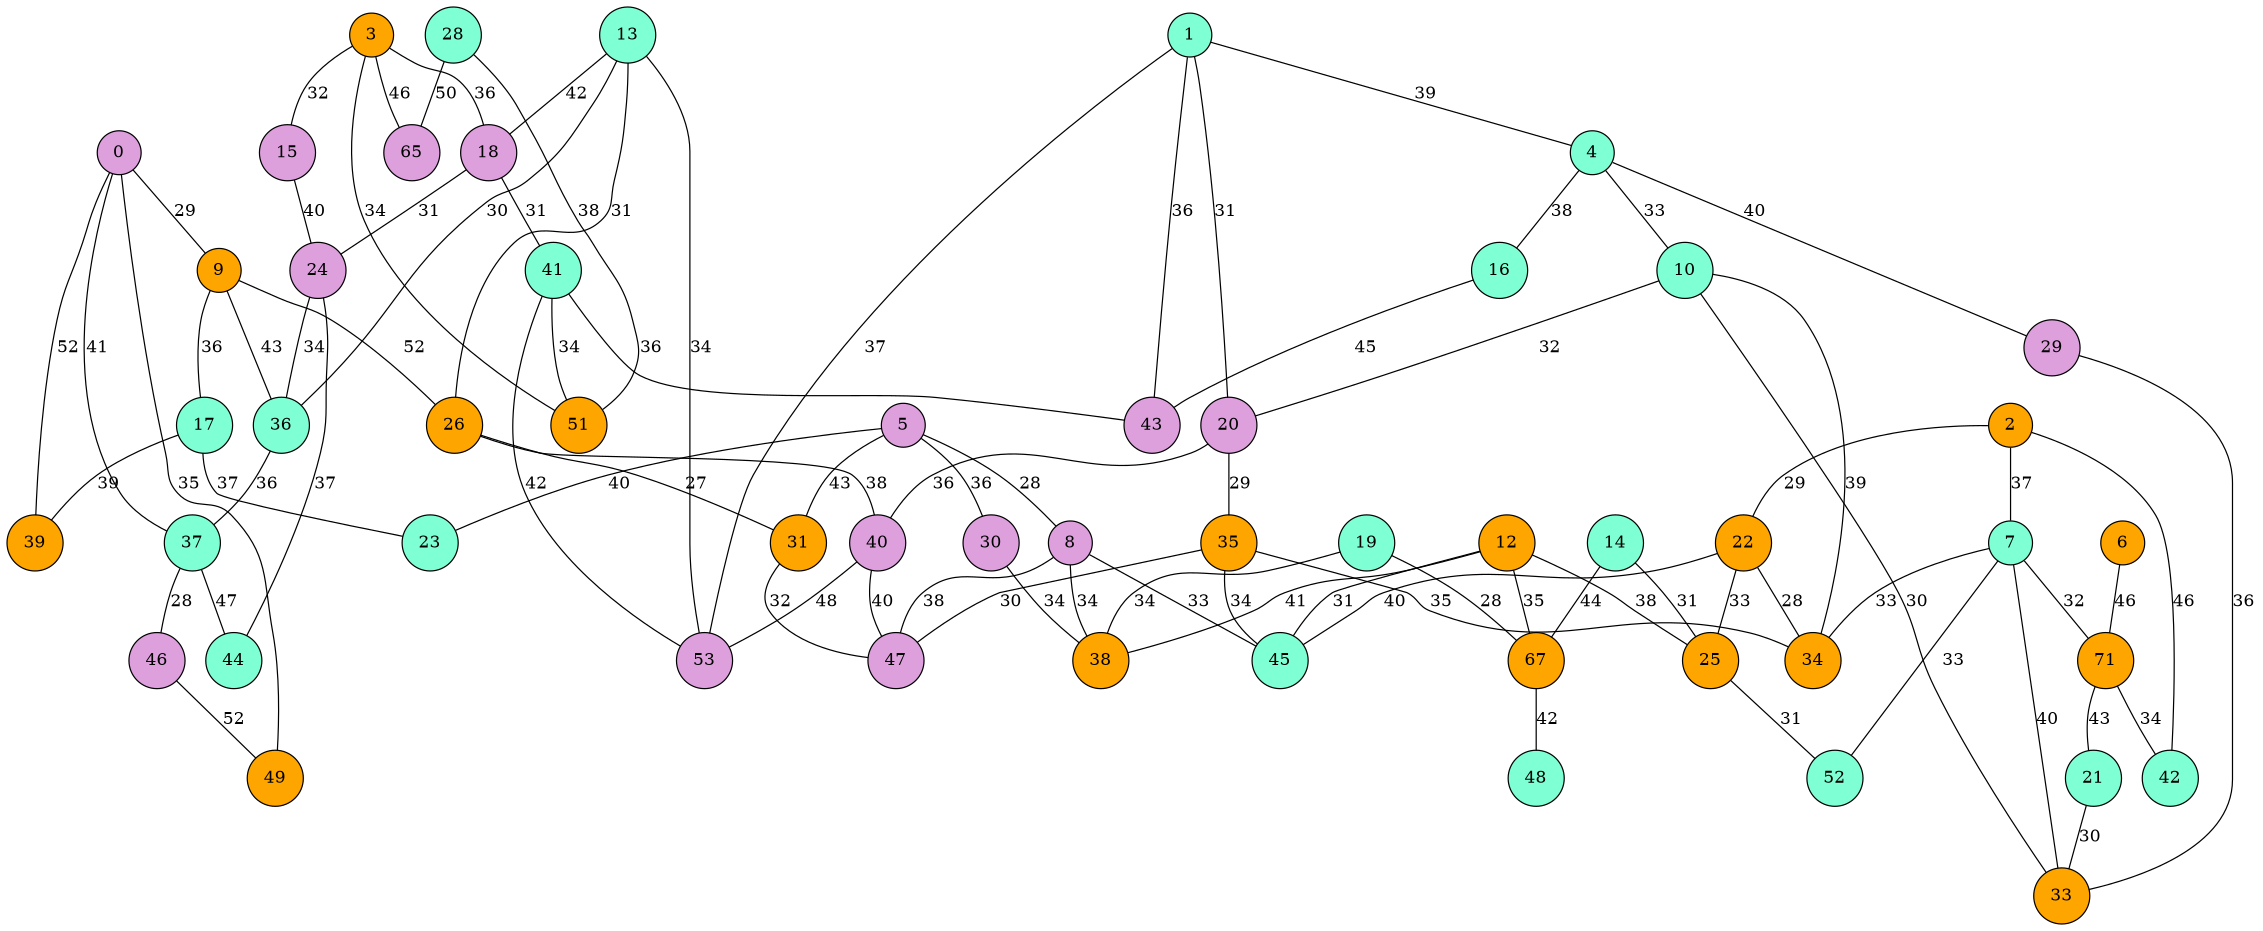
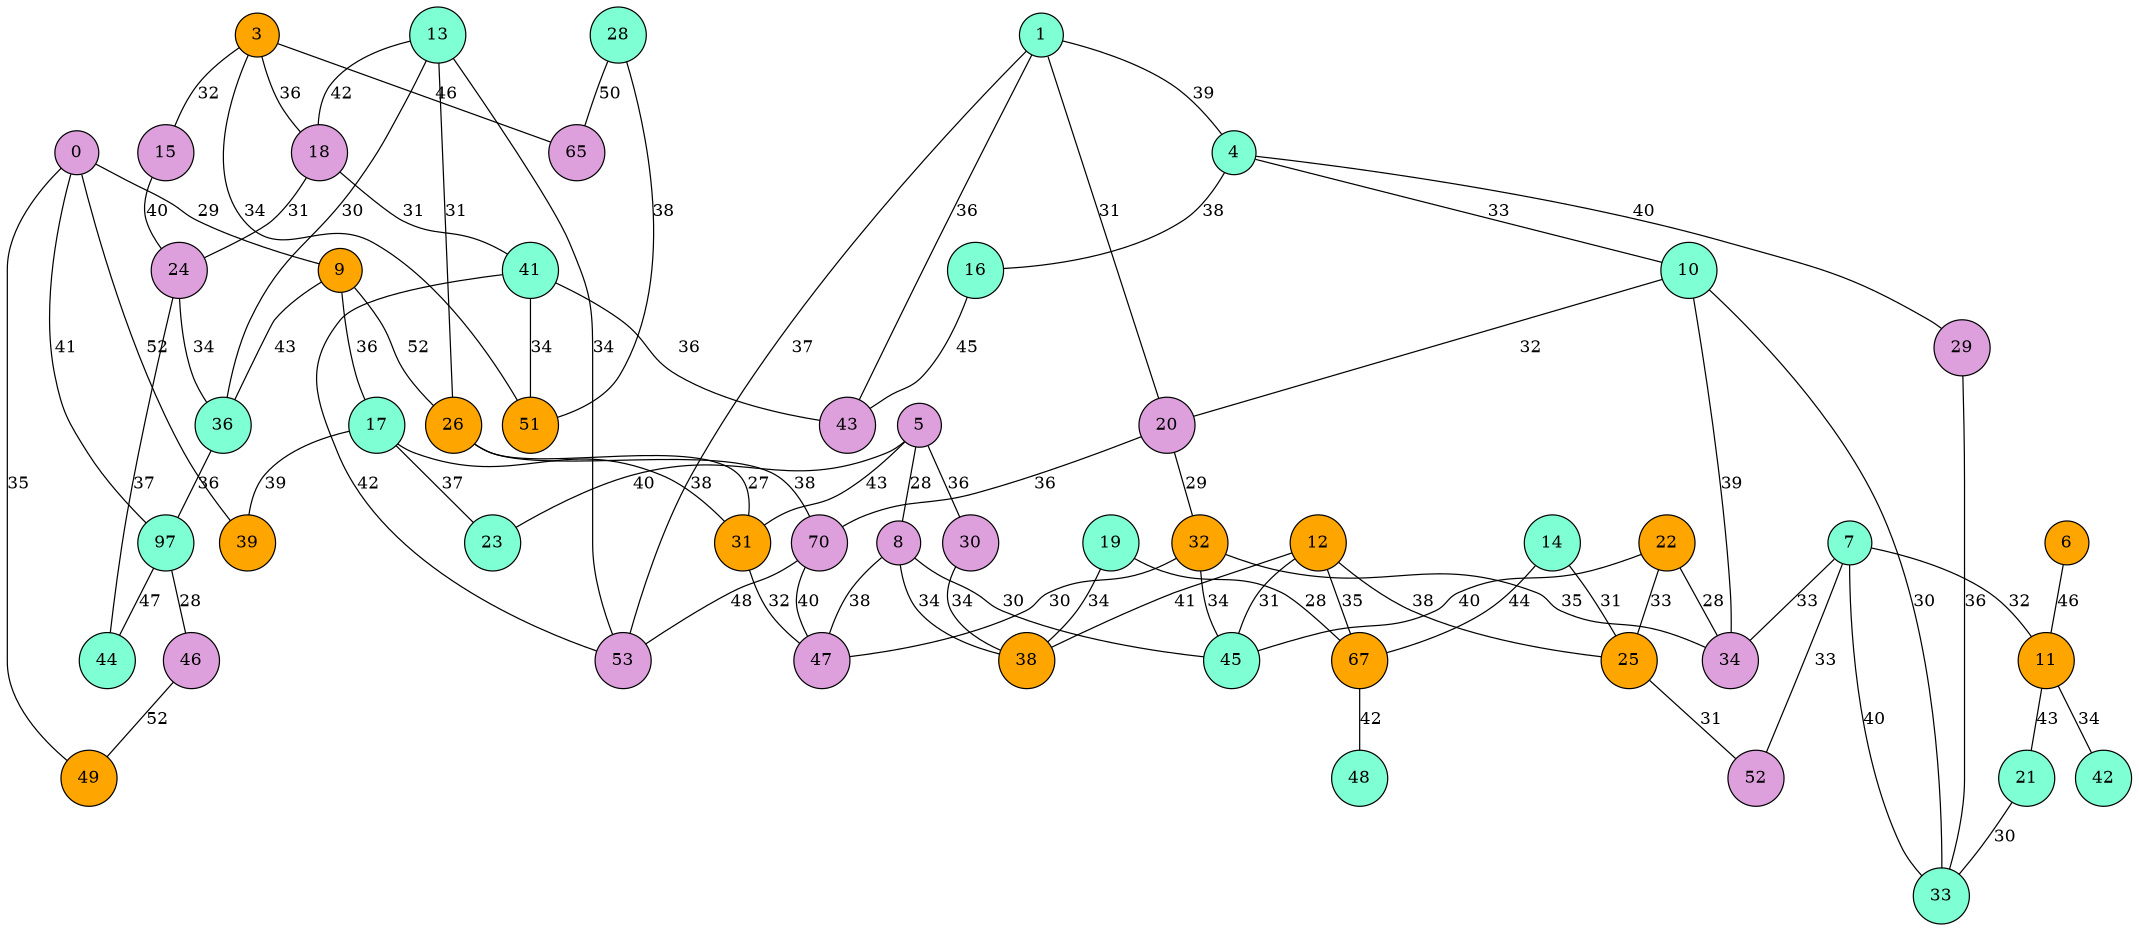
  graph {
    node [fillcolor=aquamarine shape=circle style=filled]
    0 [fillcolor=plum]
    49 [fillcolor=orange]
    39 [fillcolor=orange]
    9 [fillcolor=orange]
-   37
+   37 [label=97]
    26 [fillcolor=orange]
    17
    36
    44
    46 [fillcolor=plum]
-   40 [fillcolor=plum]
+   40 [fillcolor=plum label=70]
    31 [fillcolor=orange]
    23
    53 [fillcolor=plum]
    1
    43 [fillcolor=plum]
    20 [fillcolor=plum]
    4
-   32 [fillcolor=orange label=35]
+   32 [fillcolor=orange]
    10
    16
    29 [fillcolor=plum]
    47 [fillcolor=plum]
-   34 [fillcolor=orange]
+   34 [fillcolor=plum]
    45
-   33 [fillcolor=orange]
-   2 [fillcolor=orange]
+   33
    22 [fillcolor=orange]
    7
    42
    25 [fillcolor=orange]
-   52
-   11 [fillcolor=orange label=71]
+   52 [fillcolor=plum]
+   11 [fillcolor=orange]
    21
    3 [fillcolor=orange]
    15 [fillcolor=plum]
    18 [fillcolor=plum]
    n38 [fillcolor=plum label=65]
    51 [fillcolor=orange]
    24 [fillcolor=plum]
    41
    5 [fillcolor=plum]
    30 [fillcolor=plum]
    8 [fillcolor=plum]
    38 [fillcolor=orange]
    6 [fillcolor=orange]
    12 [fillcolor=orange]
    n48 [fillcolor=orange label=67]
    48
    13
    14
    19
    28
    0 -- 49 [label=35]
    0 -- 39 [label=52]
    0 -- 9 [label=29]
    0 -- 37 [label=41]
    9 -- 26 [label=52]
    9 -- 17 [label=36]
    9 -- 36 [label=43]
    37 -- 44 [label=47]
    37 -- 46 [label=28]
    26 -- 40 [label=38]
    26 -- 31 [label=27]
    17 -- 39 [label=39]
+   17 -- 31 [label=38]
    17 -- 23 [label=37]
    36 -- 37 [label=36]
    46 -- 49 [label=52]
    40 -- 53 [label=48]
    40 -- 47 [label=40]
    31 -- 47 [label=32]
    1 -- 53 [label=37]
    1 -- 43 [label=36]
    1 -- 20 [label=31]
    1 -- 4 [label=39]
    20 -- 40 [label=36]
    20 -- 32 [label=29]
    4 -- 10 [label=33]
    4 -- 16 [label=38]
    4 -- 29 [label=40]
    32 -- 47 [label=30]
    32 -- 34 [label=35]
    32 -- 45 [label=34]
    10 -- 20 [label=32]
    10 -- 34 [label=39]
    10 -- 33 [label=30]
    16 -- 43 [label=45]
    29 -- 33 [label=36]
-   2 -- 22 [label=29]
-   2 -- 7 [label=37]
-   2 -- 42 [label=46]
    22 -- 34 [label=28]
    22 -- 45 [label=40]
    22 -- 25 [label=33]
    7 -- 34 [label=33]
    7 -- 33 [label=40]
    7 -- 52 [label=33]
    7 -- 11 [label=32]
    25 -- 52 [label=31]
    11 -- 42 [label=34]
    11 -- 21 [label=43]
    21 -- 33 [label=30]
    3 -- 15 [label=32]
    3 -- 18 [label=36]
    3 -- n38 [label=46]
    3 -- 51 [label=34]
    15 -- 24 [label=40]
    18 -- 24 [label=31]
    18 -- 41 [label=31]
    24 -- 36 [label=34]
    24 -- 44 [label=37]
    41 -- 53 [label=42]
    41 -- 43 [label=36]
    41 -- 51 [label=34]
    5 -- 31 [label=43]
    5 -- 23 [label=40]
    5 -- 30 [label=36]
    5 -- 8 [label=28]
    30 -- 38 [label=34]
    8 -- 47 [label=38]
-   8 -- 45 [label=33]
+   8 -- 45 [label=30]
    8 -- 38 [label=34]
    6 -- 11 [label=46]
    12 -- 45 [label=31]
    12 -- 25 [label=38]
    12 -- 38 [label=41]
    12 -- n48 [label=35]
    n48 -- 48 [label=42]
    13 -- 26 [label=31]
    13 -- 36 [label=30]
    13 -- 53 [label=34]
    13 -- 18 [label=42]
    14 -- 25 [label=31]
    14 -- n48 [label=44]
    19 -- 38 [label=34]
    19 -- n48 [label=28]
    28 -- n38 [label=50]
    28 -- 51 [label=38]
  }
